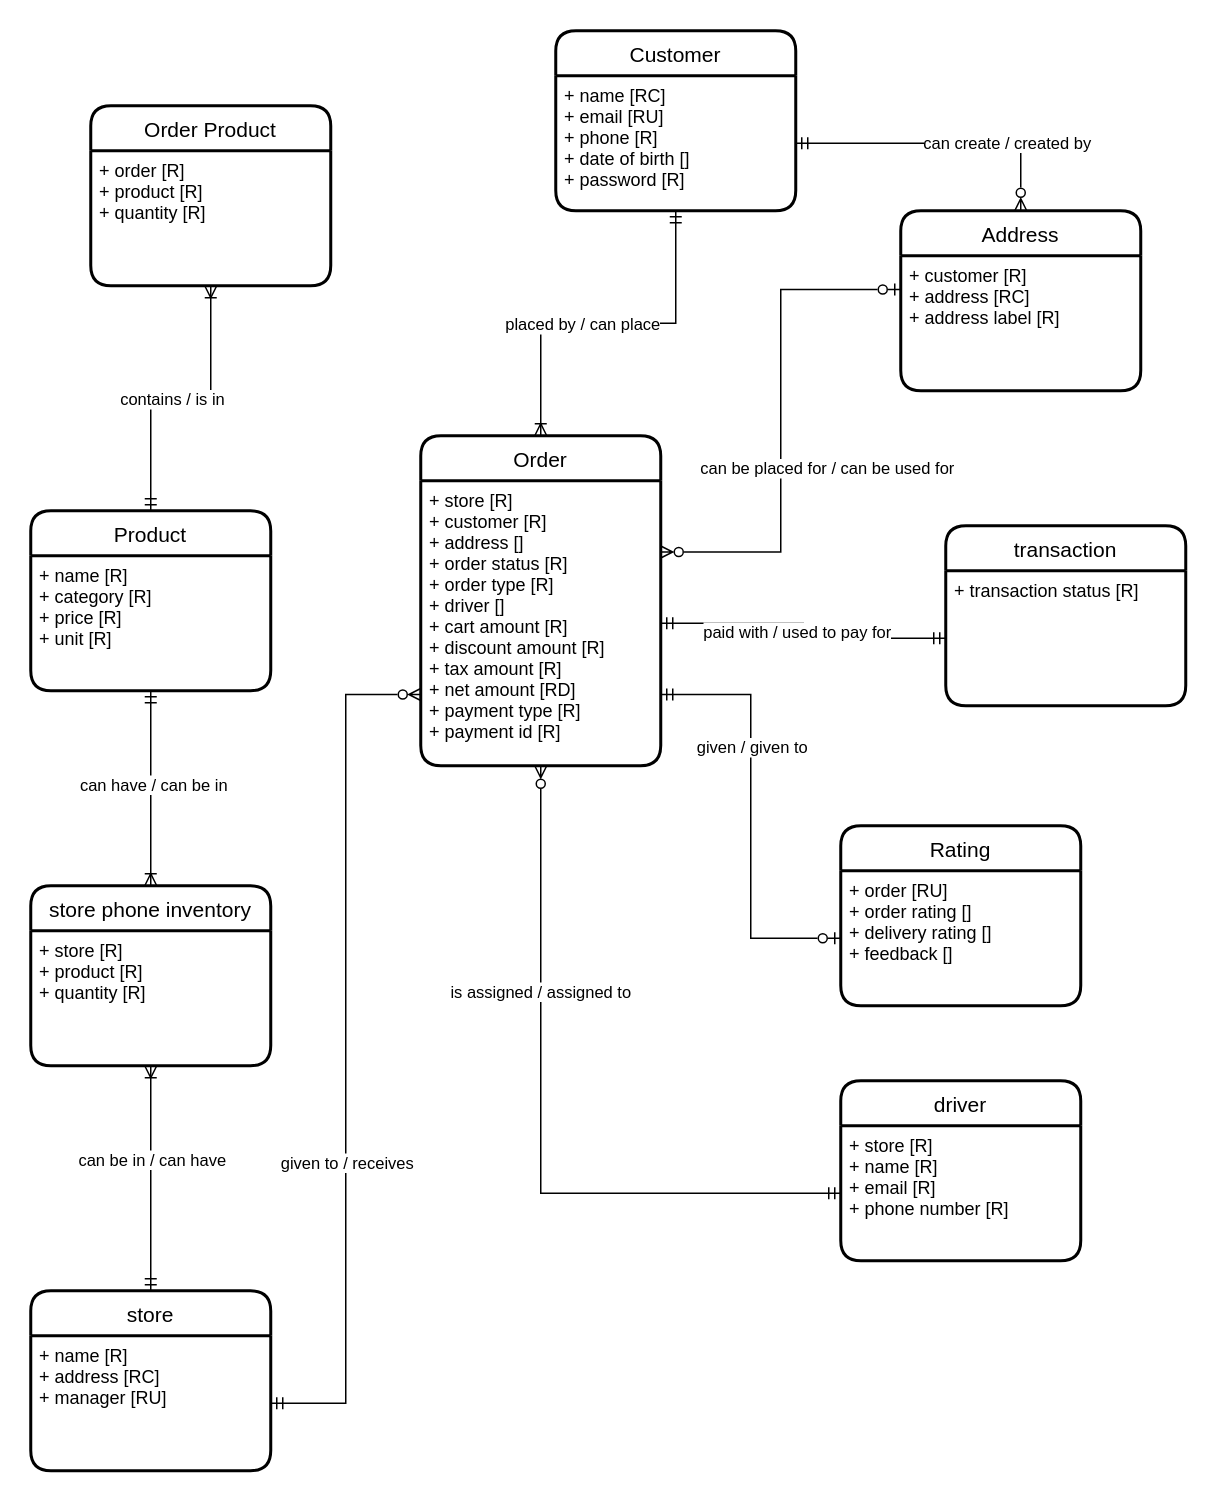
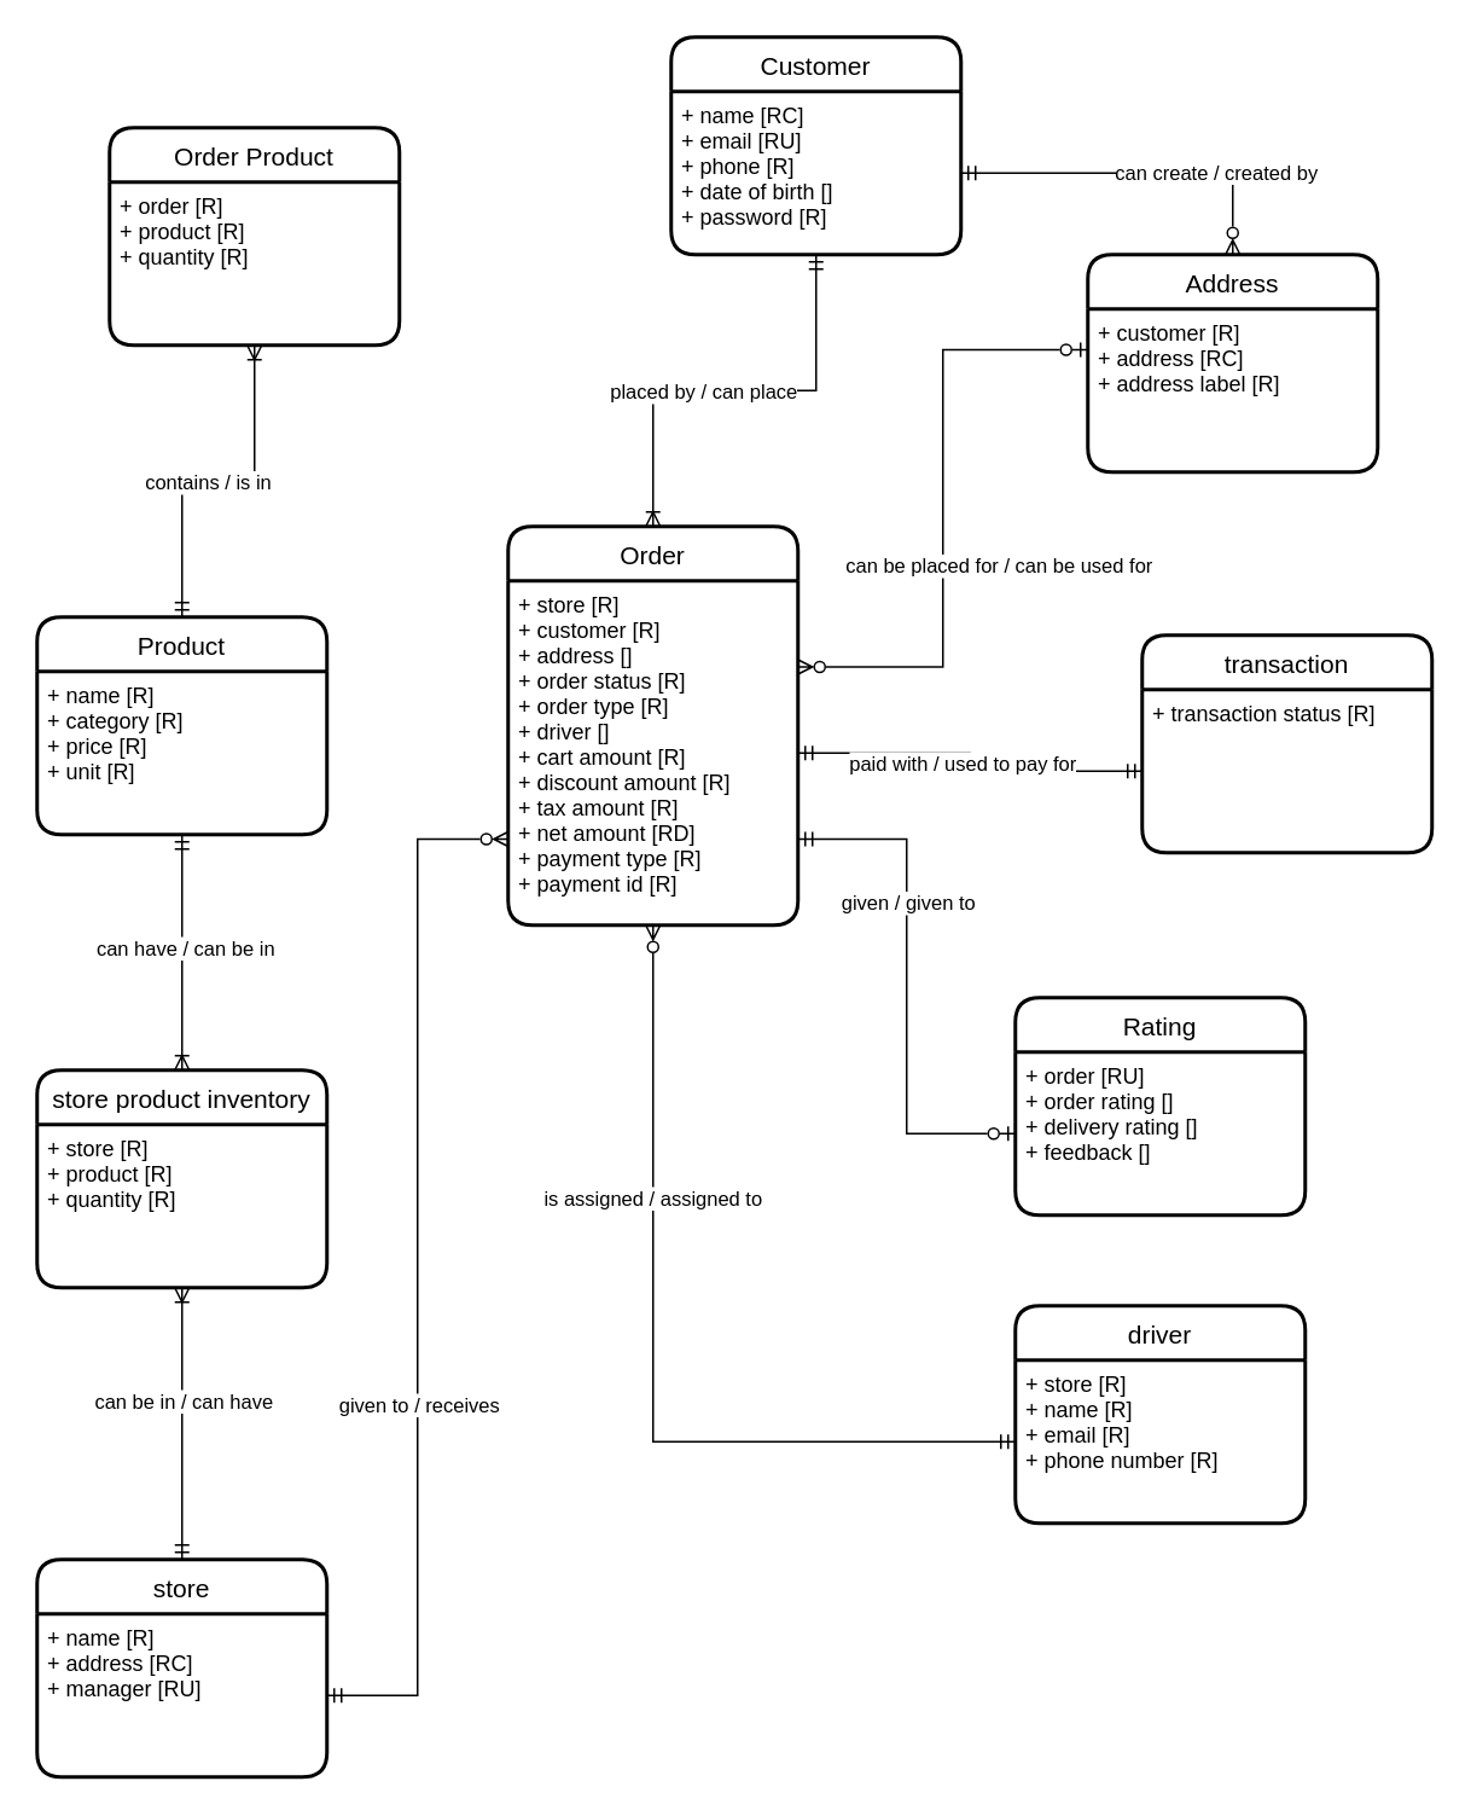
  <mxCell id="0" />
  <mxCell id="1" parent="0" />
  <mxCell id="2" value="Order" style="swimlane;childLayout=stackLayout;horizontal=1;startSize=30;horizontalStack=0;rounded=1;fontSize=14;fontStyle=0;strokeWidth=2;resizeParent=0;resizeLast=1;shadow=0;dashed=0;align=center;" vertex="1" parent="1"><mxGeometry x="280" y="290" width="160" height="220" as="geometry" /></mxCell>
  <mxCell id="3" value="+ store [R]&#10;+ customer [R]&#10;+ address []&#10;+ order status [R]&#10;+ order type [R]&#10;+ driver []&#10;+ cart amount [R]&#10;+ discount amount [R]&#10;+ tax amount [R]&#10;+ net amount [RD]&#10;+ payment type [R]&#10;+ payment id [R]" style="align=left;strokeColor=none;fillColor=none;spacingLeft=4;fontSize=12;verticalAlign=top;resizable=0;rotatable=0;part=1;" vertex="1" parent="2"><mxGeometry y="30" width="160" height="190" as="geometry" /></mxCell>
  <mxCell id="4" value="Order Product" style="swimlane;childLayout=stackLayout;horizontal=1;startSize=30;horizontalStack=0;rounded=1;fontSize=14;fontStyle=0;strokeWidth=2;resizeParent=0;resizeLast=1;shadow=0;dashed=0;align=center;" vertex="1" parent="1"><mxGeometry x="60" y="70" width="160" height="120" as="geometry" /></mxCell>
  <mxCell id="5" value="+ order [R]&#10;+ product [R]&#10;+ quantity [R]" style="align=left;strokeColor=none;fillColor=none;spacingLeft=4;fontSize=12;verticalAlign=top;resizable=0;rotatable=0;part=1;" vertex="1" parent="4"><mxGeometry y="30" width="160" height="90" as="geometry" /></mxCell>
  <mxCell id="6" value="Customer" style="swimlane;childLayout=stackLayout;horizontal=1;startSize=30;horizontalStack=0;rounded=1;fontSize=14;fontStyle=0;strokeWidth=2;resizeParent=0;resizeLast=1;shadow=0;dashed=0;align=center;" vertex="1" parent="1"><mxGeometry x="370" y="20" width="160" height="120" as="geometry" /></mxCell>
  <mxCell id="7" value="+ name [RC]&#10;+ email [RU]&#10;+ phone [R]&#10;+ date of birth []&#10;+ password [R]" style="align=left;strokeColor=none;fillColor=none;spacingLeft=4;fontSize=12;verticalAlign=top;resizable=0;rotatable=0;part=1;" vertex="1" parent="6"><mxGeometry y="30" width="160" height="90" as="geometry" /></mxCell>
  <mxCell id="8" value="Address" style="swimlane;childLayout=stackLayout;horizontal=1;startSize=30;horizontalStack=0;rounded=1;fontSize=14;fontStyle=0;strokeWidth=2;resizeParent=0;resizeLast=1;shadow=0;dashed=0;align=center;" vertex="1" parent="1"><mxGeometry x="600" y="140" width="160" height="120" as="geometry" /></mxCell>
  <mxCell id="9" value="+ customer [R]&#10;+ address [RC]&#10;+ address label [R]" style="align=left;strokeColor=none;fillColor=none;spacingLeft=4;fontSize=12;verticalAlign=top;resizable=0;rotatable=0;part=1;" vertex="1" parent="8"><mxGeometry y="30" width="160" height="90" as="geometry" /></mxCell>
  <mxCell id="10" value="" style="edgeStyle=orthogonalEdgeStyle;rounded=0;orthogonalLoop=1;jettySize=auto;html=1;startArrow=ERoneToMany;startFill=0;endArrow=ERmandOne;endFill=0;entryX=0.5;entryY=0;entryDx=0;entryDy=0;exitX=0.5;exitY=1;exitDx=0;exitDy=0;" edge="1" parent="1" source="23" target="12"><mxGeometry relative="1" as="geometry" /></mxCell>
  <mxCell id="11" value="can be in / can have" style="edgeLabel;html=1;align=center;verticalAlign=middle;resizable=0;points=[];" vertex="1" connectable="0" parent="10"><mxGeometry x="-0.173" relative="1" as="geometry"><mxPoint as="offset" /></mxGeometry></mxCell>
  <mxCell id="12" value="store" style="swimlane;childLayout=stackLayout;horizontal=1;startSize=30;horizontalStack=0;rounded=1;fontSize=14;fontStyle=0;strokeWidth=2;resizeParent=0;resizeLast=1;shadow=0;dashed=0;align=center;" vertex="1" parent="1"><mxGeometry x="20" y="860" width="160" height="120" as="geometry" /></mxCell>
  <mxCell id="13" value="+ name [R]&#10;+ address [RC]&#10;+ manager [RU]" style="align=left;strokeColor=none;fillColor=none;spacingLeft=4;fontSize=12;verticalAlign=top;resizable=0;rotatable=0;part=1;" vertex="1" parent="12"><mxGeometry y="30" width="160" height="90" as="geometry" /></mxCell>
  <mxCell id="14" value="transaction" style="swimlane;childLayout=stackLayout;horizontal=1;startSize=30;horizontalStack=0;rounded=1;fontSize=14;fontStyle=0;strokeWidth=2;resizeParent=0;resizeLast=1;shadow=0;dashed=0;align=center;" vertex="1" parent="1"><mxGeometry x="630" y="350" width="160" height="120" as="geometry" /></mxCell>
  <mxCell id="15" value="+ transaction status [R]" style="align=left;strokeColor=none;fillColor=none;spacingLeft=4;fontSize=12;verticalAlign=top;resizable=0;rotatable=0;part=1;" vertex="1" parent="14"><mxGeometry y="30" width="160" height="90" as="geometry" /></mxCell>
  <mxCell id="16" value="Rating" style="swimlane;childLayout=stackLayout;horizontal=1;startSize=30;horizontalStack=0;rounded=1;fontSize=14;fontStyle=0;strokeWidth=2;resizeParent=0;resizeLast=1;shadow=0;dashed=0;align=center;" vertex="1" parent="1"><mxGeometry x="560" y="550" width="160" height="120" as="geometry" /></mxCell>
  <mxCell id="17" value="+ order [RU]&#10;+ order rating []&#10;+ delivery rating []&#10;+ feedback []" style="align=left;strokeColor=none;fillColor=none;spacingLeft=4;fontSize=12;verticalAlign=top;resizable=0;rotatable=0;part=1;" vertex="1" parent="16"><mxGeometry y="30" width="160" height="90" as="geometry" /></mxCell>
  <mxCell id="18" style="edgeStyle=orthogonalEdgeStyle;rounded=0;orthogonalLoop=1;jettySize=auto;html=1;entryX=0.5;entryY=1;entryDx=0;entryDy=0;startArrow=ERmandOne;startFill=0;endArrow=ERoneToMany;endFill=0;" edge="1" parent="1" source="20" target="5"><mxGeometry relative="1" as="geometry" /></mxCell>
  <mxCell id="19" value="contains / is in&amp;nbsp;" style="edgeLabel;html=1;align=center;verticalAlign=middle;resizable=0;points=[];" vertex="1" connectable="0" parent="18"><mxGeometry x="-0.053" relative="1" as="geometry"><mxPoint as="offset" /></mxGeometry></mxCell>
  <mxCell id="20" value="Product" style="swimlane;childLayout=stackLayout;horizontal=1;startSize=30;horizontalStack=0;rounded=1;fontSize=14;fontStyle=0;strokeWidth=2;resizeParent=0;resizeLast=1;shadow=0;dashed=0;align=center;" vertex="1" parent="1"><mxGeometry x="20" y="340" width="160" height="120" as="geometry" /></mxCell>
  <mxCell id="21" value="+ name [R]&#10;+ category [R]&#10;+ price [R]&#10;+ unit [R]" style="align=left;strokeColor=none;fillColor=none;spacingLeft=4;fontSize=12;verticalAlign=top;resizable=0;rotatable=0;part=1;" vertex="1" parent="20"><mxGeometry y="30" width="160" height="90" as="geometry" /></mxCell>
- <mxCell id="22" value="store phone inventory" style="swimlane;childLayout=stackLayout;horizontal=1;startSize=30;horizontalStack=0;rounded=1;fontSize=14;fontStyle=0;strokeWidth=2;resizeParent=0;resizeLast=1;shadow=0;dashed=0;align=center;" vertex="1" parent="1"><mxGeometry x="20" y="590" width="160" height="120" as="geometry" /></mxCell>
+ <mxCell id="22" value="store product inventory" style="swimlane;childLayout=stackLayout;horizontal=1;startSize=30;horizontalStack=0;rounded=1;fontSize=14;fontStyle=0;strokeWidth=2;resizeParent=0;resizeLast=1;shadow=0;dashed=0;align=center;" vertex="1" parent="1"><mxGeometry x="20" y="590" width="160" height="120" as="geometry" /></mxCell>
  <mxCell id="23" value="+ store [R]&#10;+ product [R]&#10;+ quantity [R]" style="align=left;strokeColor=none;fillColor=none;spacingLeft=4;fontSize=12;verticalAlign=top;resizable=0;rotatable=0;part=1;" vertex="1" parent="22"><mxGeometry y="30" width="160" height="90" as="geometry" /></mxCell>
  <mxCell id="24" value="driver" style="swimlane;childLayout=stackLayout;horizontal=1;startSize=30;horizontalStack=0;rounded=1;fontSize=14;fontStyle=0;strokeWidth=2;resizeParent=0;resizeLast=1;shadow=0;dashed=0;align=center;" vertex="1" parent="1"><mxGeometry x="560" y="720" width="160" height="120" as="geometry" /></mxCell>
  <mxCell id="25" value="+ store [R]&#10;+ name [R]&#10;+ email [R]&#10;+ phone number [R]" style="align=left;strokeColor=none;fillColor=none;spacingLeft=4;fontSize=12;verticalAlign=top;resizable=0;rotatable=0;part=1;" vertex="1" parent="24"><mxGeometry y="30" width="160" height="90" as="geometry" /></mxCell>
  <mxCell id="26" style="edgeStyle=orthogonalEdgeStyle;rounded=0;orthogonalLoop=1;jettySize=auto;html=1;startArrow=ERmandOne;startFill=0;endArrow=ERoneToMany;endFill=0;" edge="1" parent="1" source="7" target="2"><mxGeometry relative="1" as="geometry" /></mxCell>
  <mxCell id="27" value="placed by / can place&lt;br&gt;" style="edgeLabel;html=1;align=center;verticalAlign=middle;resizable=0;points=[];" vertex="1" connectable="0" parent="26"><mxGeometry x="0.15" relative="1" as="geometry"><mxPoint as="offset" /></mxGeometry></mxCell>
  <mxCell id="28" style="edgeStyle=orthogonalEdgeStyle;rounded=0;orthogonalLoop=1;jettySize=auto;html=1;exitX=1;exitY=0.25;exitDx=0;exitDy=0;entryX=0;entryY=0.25;entryDx=0;entryDy=0;startArrow=ERzeroToMany;startFill=0;endArrow=ERzeroToOne;endFill=0;" edge="1" parent="1" source="3" target="9"><mxGeometry relative="1" as="geometry" /></mxCell>
  <mxCell id="29" value="can be placed for / can be used for" style="edgeLabel;html=1;align=center;verticalAlign=middle;resizable=0;points=[];" vertex="1" connectable="0" parent="28"><mxGeometry x="-0.078" y="1" relative="1" as="geometry"><mxPoint x="31" y="18" as="offset" /></mxGeometry></mxCell>
  <mxCell id="30" style="edgeStyle=orthogonalEdgeStyle;rounded=0;orthogonalLoop=1;jettySize=auto;html=1;entryX=0.5;entryY=0;entryDx=0;entryDy=0;startArrow=ERmandOne;startFill=0;endArrow=ERzeroToMany;endFill=0;" edge="1" parent="1" source="7" target="8"><mxGeometry relative="1" as="geometry" /></mxCell>
  <mxCell id="31" value="can create / created by" style="edgeLabel;html=1;align=center;verticalAlign=middle;resizable=0;points=[];" vertex="1" connectable="0" parent="30"><mxGeometry x="-0.333" y="2" relative="1" as="geometry"><mxPoint x="75" y="1" as="offset" /></mxGeometry></mxCell>
  <mxCell id="32" style="edgeStyle=orthogonalEdgeStyle;rounded=0;orthogonalLoop=1;jettySize=auto;html=1;entryX=1;entryY=0.5;entryDx=0;entryDy=0;startArrow=ERzeroToMany;startFill=0;endArrow=ERmandOne;endFill=0;exitX=0;exitY=0.75;exitDx=0;exitDy=0;" edge="1" parent="1" source="3" target="13"><mxGeometry relative="1" as="geometry" /></mxCell>
  <mxCell id="33" value="given to / receives" style="edgeLabel;html=1;align=center;verticalAlign=middle;resizable=0;points=[];" vertex="1" connectable="0" parent="32"><mxGeometry x="0.266" relative="1" as="geometry"><mxPoint as="offset" /></mxGeometry></mxCell>
  <mxCell id="34" style="edgeStyle=orthogonalEdgeStyle;rounded=0;orthogonalLoop=1;jettySize=auto;html=1;exitX=1;exitY=0.75;exitDx=0;exitDy=0;entryX=0;entryY=0.5;entryDx=0;entryDy=0;startArrow=ERmandOne;startFill=0;endArrow=ERzeroToOne;endFill=0;" edge="1" parent="1" source="3" target="17"><mxGeometry relative="1" as="geometry" /></mxCell>
  <mxCell id="35" value="given / given to" style="edgeLabel;html=1;align=center;verticalAlign=middle;resizable=0;points=[];" vertex="1" connectable="0" parent="34"><mxGeometry x="-0.338" relative="1" as="geometry"><mxPoint y="1" as="offset" /></mxGeometry></mxCell>
  <mxCell id="36" style="edgeStyle=orthogonalEdgeStyle;rounded=0;orthogonalLoop=1;jettySize=auto;html=1;startArrow=ERmandOne;startFill=0;endArrow=ERzeroToMany;endFill=0;" edge="1" parent="1" source="25" target="3"><mxGeometry relative="1" as="geometry" /></mxCell>
  <mxCell id="37" value="is assigned / assigned to" style="edgeLabel;html=1;align=center;verticalAlign=middle;resizable=0;points=[];" vertex="1" connectable="0" parent="36"><mxGeometry x="0.381" y="1" relative="1" as="geometry"><mxPoint as="offset" /></mxGeometry></mxCell>
  <mxCell id="38" style="edgeStyle=orthogonalEdgeStyle;rounded=0;orthogonalLoop=1;jettySize=auto;html=1;exitX=1;exitY=0.5;exitDx=0;exitDy=0;entryX=0;entryY=0.5;entryDx=0;entryDy=0;startArrow=ERmandOne;startFill=0;endArrow=ERmandOne;endFill=0;" edge="1" parent="1" source="3" target="15"><mxGeometry relative="1" as="geometry" /></mxCell>
  <mxCell id="39" value="paid with / used to pay for&lt;br&gt;" style="edgeLabel;html=1;align=center;verticalAlign=middle;resizable=0;points=[];" vertex="1" connectable="0" parent="38"><mxGeometry x="-0.4" y="1" relative="1" as="geometry"><mxPoint x="30" y="6" as="offset" /></mxGeometry></mxCell>
  <mxCell id="40" style="edgeStyle=orthogonalEdgeStyle;rounded=0;orthogonalLoop=1;jettySize=auto;html=1;exitX=0.5;exitY=0;exitDx=0;exitDy=0;entryX=0.5;entryY=1;entryDx=0;entryDy=0;startArrow=ERoneToMany;startFill=0;endArrow=ERmandOne;endFill=0;" edge="1" parent="1" source="22" target="21"><mxGeometry relative="1" as="geometry" /></mxCell>
  <mxCell id="41" value="can have / can be in" style="edgeLabel;html=1;align=center;verticalAlign=middle;resizable=0;points=[];" vertex="1" connectable="0" parent="40"><mxGeometry x="0.046" y="-1" relative="1" as="geometry"><mxPoint as="offset" /></mxGeometry></mxCell>
